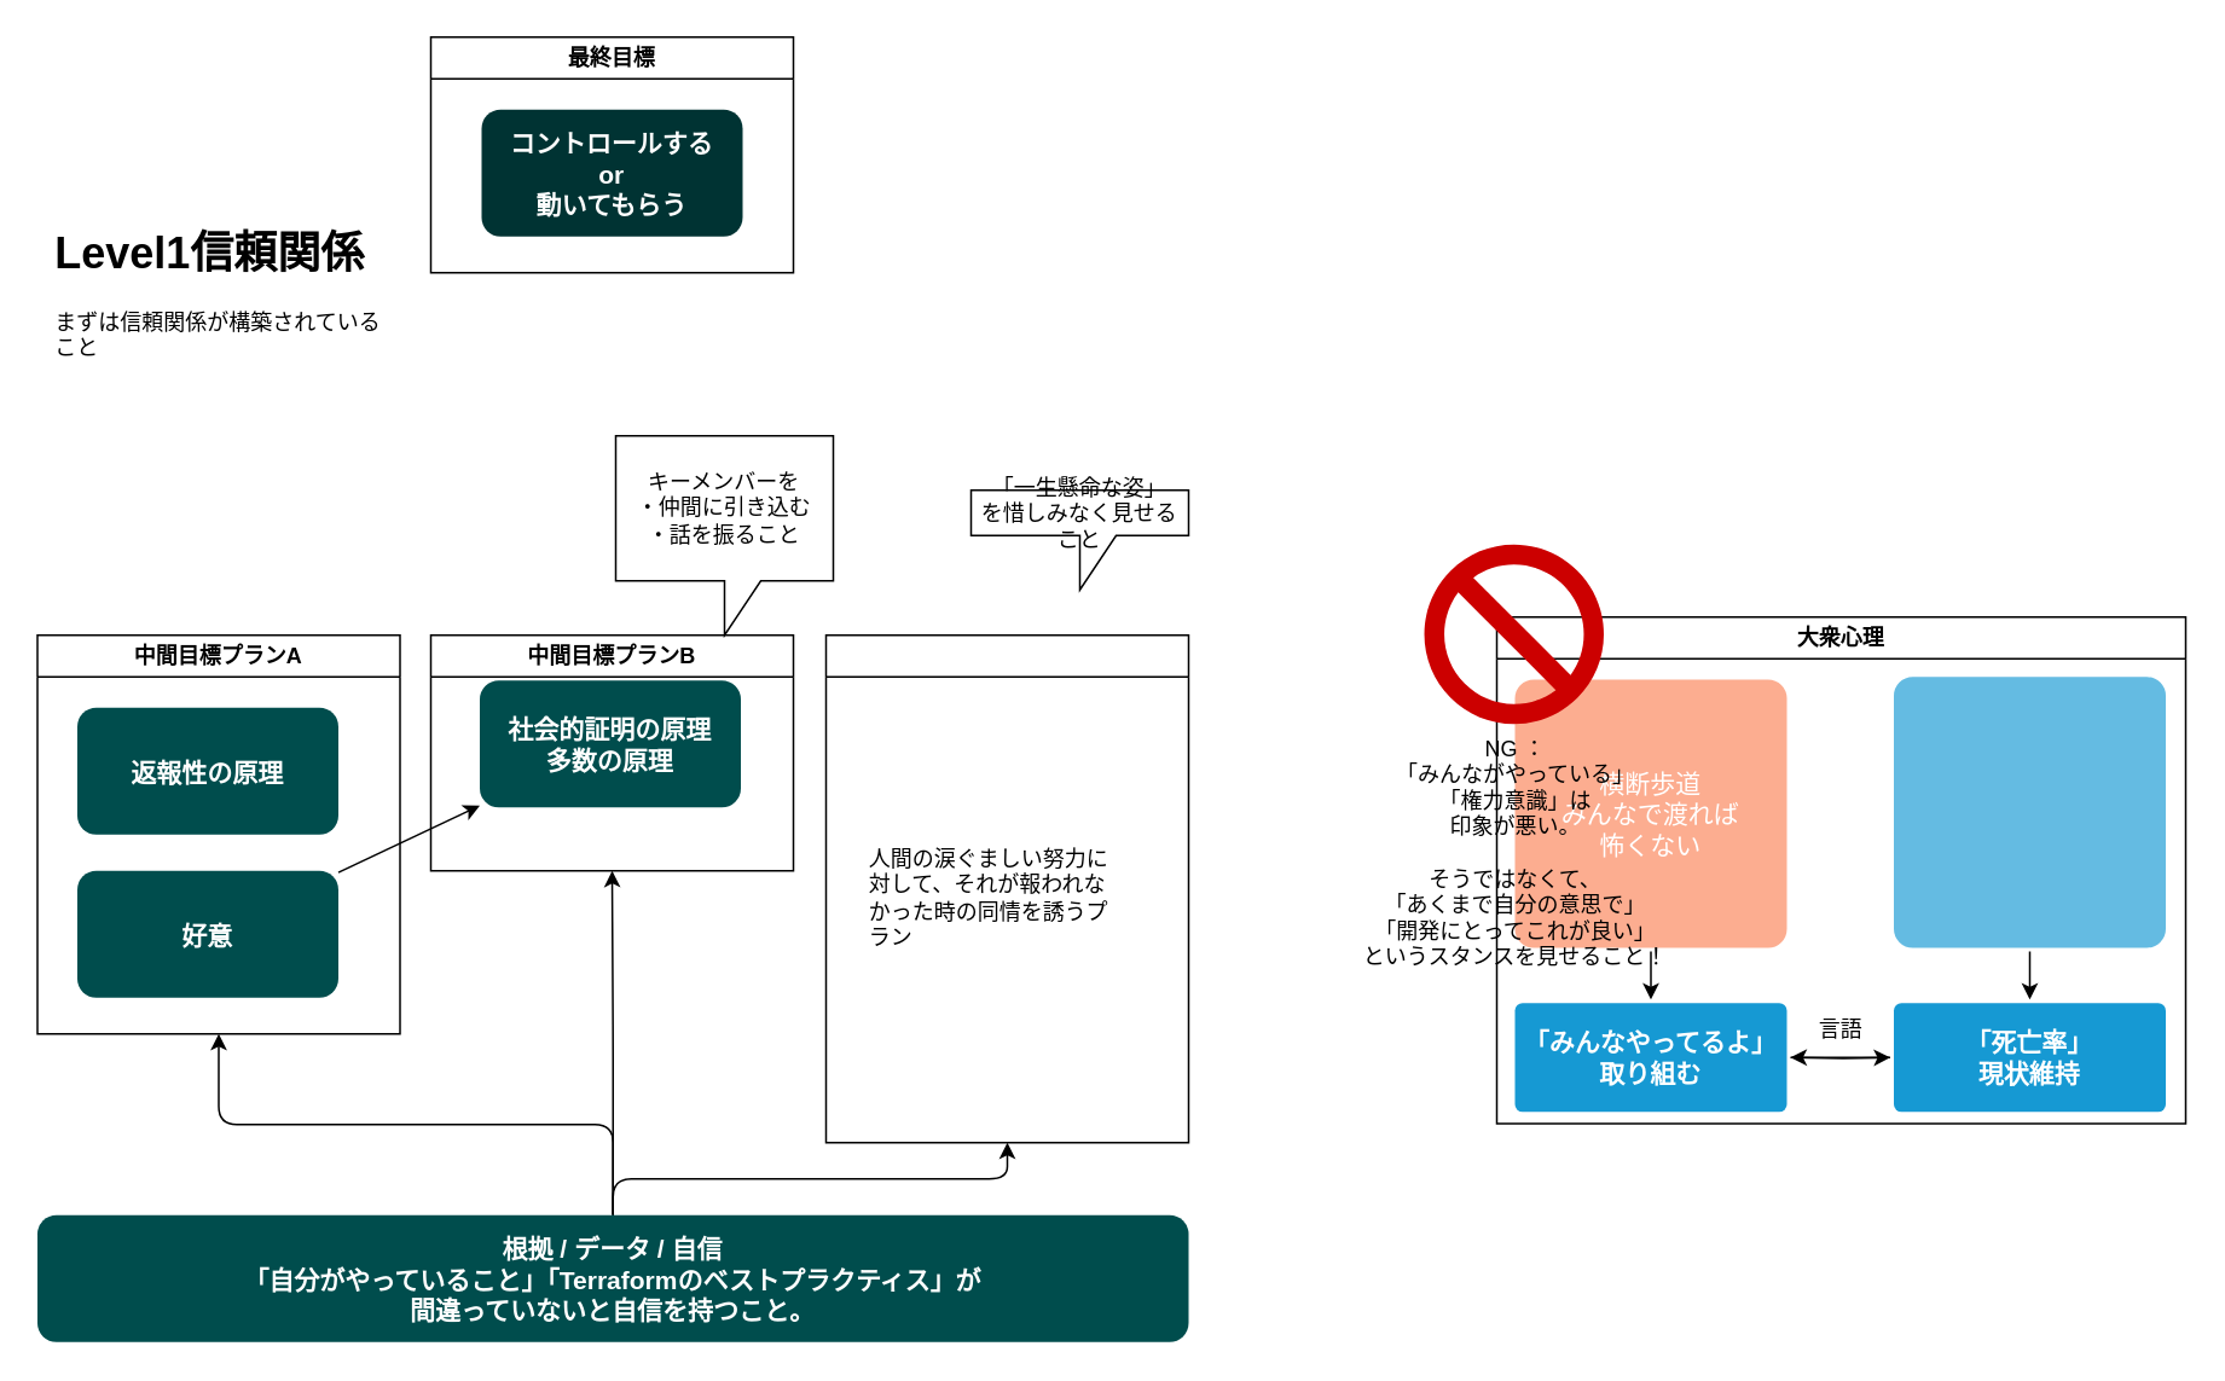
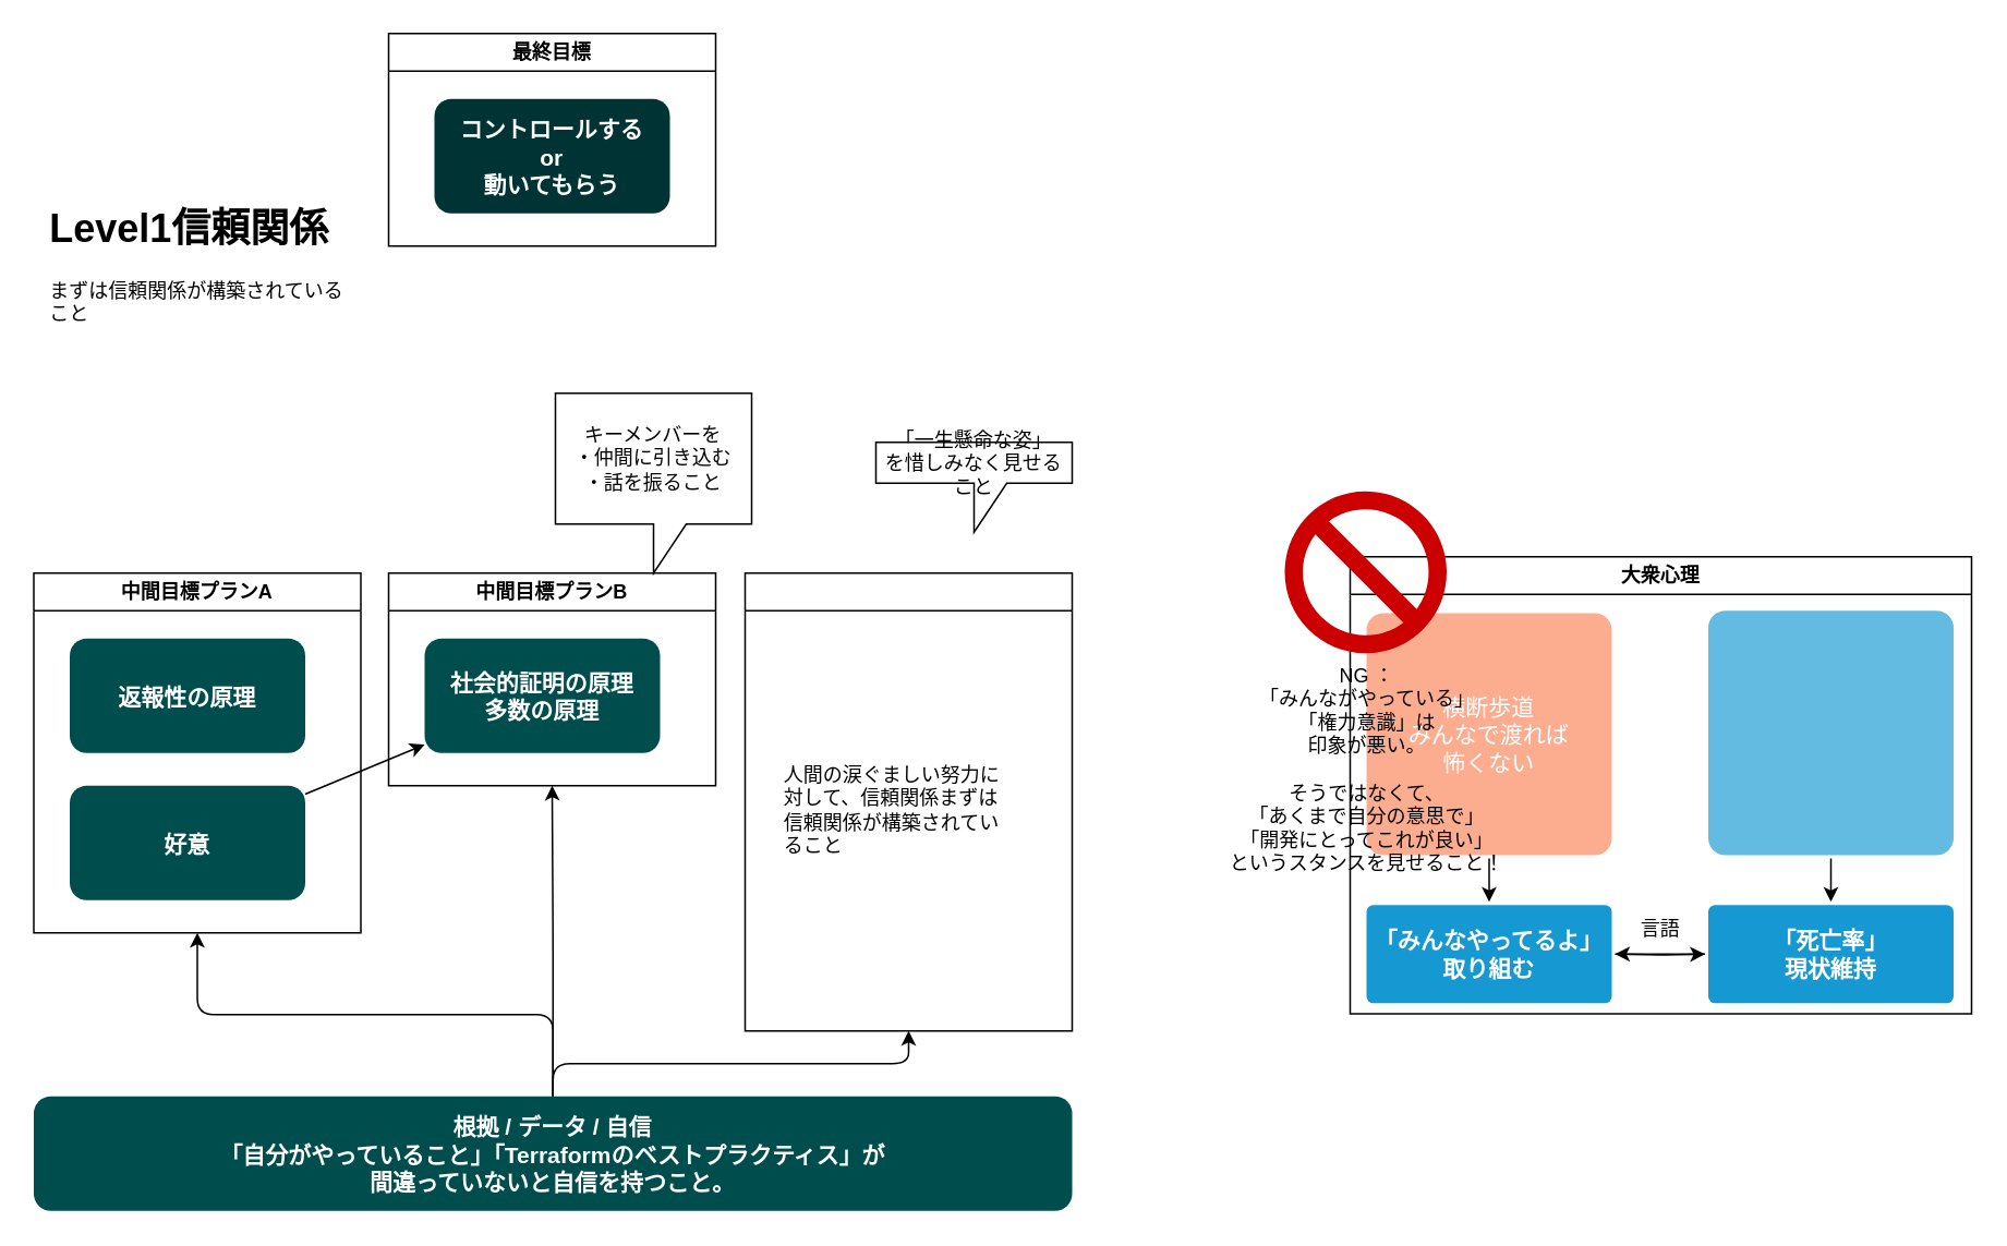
  <mxCell id="0" />
  <mxCell id="1" parent="0" />
  <mxCell id="2" value="&lt;h1&gt;Level1信頼関係&lt;/h1&gt;&lt;p&gt;まずは信頼関係が構築されていること&lt;/p&gt;" style="text;html=1;strokeColor=none;fillColor=none;spacing=5;spacingTop=-20;whiteSpace=wrap;overflow=hidden;rounded=0;" parent="1" vertex="1"><mxGeometry x="25" y="120" width="190" height="120" as="geometry" /></mxCell>
  <mxCell id="3" value="最終目標" style="swimlane;whiteSpace=wrap;html=1;fillColor=#FFFFFF;" parent="1" vertex="1"><mxGeometry x="237" y="20" width="200" height="130" as="geometry" /></mxCell>
  <mxCell id="4" value="コントロールする&#10;or&#10;動いてもらう" style="rounded=1;fillColor=#003333;strokeColor=none;shadow=0;gradientColor=none;fontStyle=1;fontColor=#FFFFFF;fontSize=14;" parent="3" vertex="1"><mxGeometry x="28" y="40" width="144" height="70" as="geometry" /></mxCell>
  <mxCell id="5" value="中間目標プランA" style="swimlane;whiteSpace=wrap;html=1;fillColor=#FFFFFF;" parent="1" vertex="1"><mxGeometry x="20" y="350" width="200" height="220" as="geometry" /></mxCell>
  <mxCell id="6" style="edgeStyle=none;html=1;" parent="5" source="7" target="10" edge="1"><mxGeometry relative="1" as="geometry" /></mxCell>
  <mxCell id="7" value="好意" style="rounded=1;fillColor=#004D4D;strokeColor=none;shadow=0;gradientColor=none;fontStyle=1;fontColor=#FFFFFF;fontSize=14;" parent="5" vertex="1"><mxGeometry x="22" y="130" width="144" height="70" as="geometry" /></mxCell>
  <mxCell id="8" value="返報性の原理" style="rounded=1;fillColor=#004D4D;strokeColor=none;shadow=0;gradientColor=none;fontStyle=1;fontColor=#FFFFFF;fontSize=14;" parent="5" vertex="1"><mxGeometry x="22" y="40" width="144" height="70" as="geometry" /></mxCell>
  <mxCell id="9" value="中間目標プランB" style="swimlane;whiteSpace=wrap;html=1;fillColor=#FFFFFF;" parent="1" vertex="1"><mxGeometry x="237" y="350" width="200" height="130" as="geometry" /></mxCell>
- <mxCell id="10" value="社会的証明の原理&#10;多数の原理" style="rounded=1;fillColor=#004D4D;strokeColor=none;shadow=0;gradientColor=none;fontStyle=1;fontColor=#FFFFFF;fontSize=14;" parent="9" vertex="1"><mxGeometry x="27" y="25" width="144" height="70" as="geometry" /></mxCell>
+ <mxCell id="10" value="社会的証明の原理&#10;多数の原理" style="rounded=1;fillColor=#004D4D;strokeColor=none;shadow=0;gradientColor=none;fontStyle=1;fontColor=#FFFFFF;fontSize=14;" parent="9" vertex="1"><mxGeometry x="22" y="40" width="144" height="70" as="geometry" /></mxCell>
  <mxCell id="11" value="" style="swimlane;whiteSpace=wrap;html=1;fillColor=#FFFFFF;" parent="1" vertex="1"><mxGeometry x="455" y="350" width="200" height="280" as="geometry" /></mxCell>
- <mxCell id="12" value="人間の涙ぐましい努力に対して、それが報われなかった時の同情を誘うプラン" style="text;html=1;strokeColor=none;fillColor=none;align=left;verticalAlign=middle;whiteSpace=wrap;rounded=0;" parent="11" vertex="1"><mxGeometry x="22" y="120" width="138" height="50" as="geometry" /></mxCell>
+ <mxCell id="12" value="人間の涙ぐましい努力に対して、信頼関係まずは信頼関係が構築されていること" style="text;html=1;strokeColor=none;fillColor=none;align=left;verticalAlign=middle;whiteSpace=wrap;rounded=0;" parent="11" vertex="1"><mxGeometry x="22" y="120" width="138" height="50" as="geometry" /></mxCell>
  <mxCell id="13" value="キーメンバーを&lt;br&gt;・仲間に引き込む&lt;br&gt;・話を振ること" style="shape=callout;whiteSpace=wrap;html=1;perimeter=calloutPerimeter;" vertex="1" parent="1"><mxGeometry x="339" y="240" width="120" height="110" as="geometry" /></mxCell>
  <mxCell id="14" value="「一生懸命な姿」&lt;br&gt;を惜しみなく見せること" style="shape=callout;whiteSpace=wrap;html=1;perimeter=calloutPerimeter;" vertex="1" parent="1"><mxGeometry x="535" y="270" width="120" height="55" as="geometry" /></mxCell>
  <mxCell id="15" value="大衆心理" style="swimlane;whiteSpace=wrap;html=1;" vertex="1" parent="1"><mxGeometry x="825" y="340" width="380" height="279.5" as="geometry" /></mxCell>
  <mxCell id="16" style="edgeStyle=orthogonalEdgeStyle;rounded=0;orthogonalLoop=1;jettySize=auto;html=1;" edge="1" parent="15" source="17"><mxGeometry relative="1" as="geometry"><mxPoint x="162" y="243" as="targetPoint" /></mxGeometry></mxCell>
  <mxCell id="17" value="「死亡率」&lt;br&gt;現状維持" style="rounded=1;whiteSpace=wrap;html=1;shadow=0;labelBackgroundColor=none;strokeColor=none;strokeWidth=3;fillColor=#1699d3;fontFamily=Helvetica;fontSize=14;fontColor=#FFFFFF;align=center;spacing=5;fontStyle=1;arcSize=7;perimeterSpacing=2;" vertex="1" parent="15"><mxGeometry x="219" y="213" width="150" height="60" as="geometry" /></mxCell>
  <mxCell id="18" style="edgeStyle=orthogonalEdgeStyle;rounded=0;orthogonalLoop=1;jettySize=auto;html=1;entryX=0;entryY=0.5;entryDx=0;entryDy=0;" edge="1" parent="15" target="17"><mxGeometry relative="1" as="geometry"><mxPoint x="162" y="243" as="sourcePoint" /></mxGeometry></mxCell>
  <mxCell id="19" style="edgeStyle=orthogonalEdgeStyle;rounded=0;orthogonalLoop=1;jettySize=auto;html=1;entryX=0.5;entryY=0;entryDx=0;entryDy=0;" edge="1" parent="15" source="20" target="17"><mxGeometry relative="1" as="geometry" /></mxCell>
  <mxCell id="20" value="" style="rounded=1;whiteSpace=wrap;html=1;shadow=0;labelBackgroundColor=none;strokeColor=none;strokeWidth=3;fillColor=#64bbe2;fontFamily=Helvetica;fontSize=14;fontColor=#FFFFFF;align=center;spacing=5;arcSize=7;perimeterSpacing=2;" vertex="1" parent="15"><mxGeometry x="219" y="33" width="150" height="149.5" as="geometry" /></mxCell>
  <mxCell id="21" value="言語" style="text;html=1;strokeColor=none;fillColor=none;align=center;verticalAlign=middle;whiteSpace=wrap;rounded=0;" vertex="1" parent="15"><mxGeometry x="160" y="213" width="60" height="30" as="geometry" /></mxCell>
  <mxCell id="22" style="edgeStyle=orthogonalEdgeStyle;rounded=0;orthogonalLoop=1;jettySize=auto;html=1;entryX=0.5;entryY=0;entryDx=0;entryDy=0;" edge="1" parent="15" source="23" target="24"><mxGeometry relative="1" as="geometry" /></mxCell>
  <mxCell id="23" value="横断歩道&lt;br&gt;みんなで渡れば&lt;br&gt;怖くない" style="rounded=1;whiteSpace=wrap;html=1;shadow=0;labelBackgroundColor=none;strokeColor=none;strokeWidth=3;fillColor=#FCAD90;fontFamily=Helvetica;fontSize=14;fontColor=#FFFFFF;align=center;spacing=5;arcSize=7;perimeterSpacing=2;" vertex="1" parent="15"><mxGeometry x="10" y="34.5" width="150" height="148" as="geometry" /></mxCell>
  <mxCell id="24" value="「みんなやってるよ」&lt;br&gt;取り組む" style="rounded=1;whiteSpace=wrap;html=1;shadow=0;labelBackgroundColor=none;strokeColor=none;strokeWidth=3;fillColor=#1699d3;fontFamily=Helvetica;fontSize=14;fontColor=#FFFFFF;align=center;spacing=5;fontStyle=1;arcSize=7;perimeterSpacing=2;" vertex="1" parent="15"><mxGeometry x="10" y="213" width="150" height="60" as="geometry" /></mxCell>
  <mxCell id="25" value="NG ：&lt;br&gt;「みんながやっている」&lt;br&gt;「権力意識」は&lt;br&gt;印象が悪い。&lt;br&gt;&lt;br&gt;そうではなくて、&lt;br&gt;「あくまで自分の意思で」&lt;br&gt;「開発にとってこれが良い」&lt;br&gt;というスタンスを見せること！" style="shape=mxgraph.signs.safety.no;html=1;pointerEvents=1;fillColor=#CC0000;strokeColor=none;verticalLabelPosition=bottom;verticalAlign=top;align=center;" vertex="1" parent="1"><mxGeometry x="785" y="300" width="99" height="99" as="geometry" /></mxCell>
  <mxCell id="26" style="edgeStyle=orthogonalEdgeStyle;html=1;entryX=0.5;entryY=1;entryDx=0;entryDy=0;" edge="1" parent="1" source="29" target="5"><mxGeometry relative="1" as="geometry" /></mxCell>
  <mxCell id="27" style="edgeStyle=orthogonalEdgeStyle;html=1;entryX=0.5;entryY=1;entryDx=0;entryDy=0;" edge="1" parent="1" source="29" target="9"><mxGeometry relative="1" as="geometry" /></mxCell>
  <mxCell id="28" style="edgeStyle=orthogonalEdgeStyle;html=1;entryX=0.5;entryY=1;entryDx=0;entryDy=0;" edge="1" parent="1" source="29" target="11"><mxGeometry relative="1" as="geometry" /></mxCell>
  <mxCell id="29" value="根拠 / データ / 自信&#10;「自分がやっていること」「Terraformのベストプラクティス」が&#10;間違っていないと自信を持つこと。" style="rounded=1;fillColor=#004D4D;strokeColor=none;shadow=0;gradientColor=none;fontStyle=1;fontColor=#FFFFFF;fontSize=14;" vertex="1" parent="1"><mxGeometry x="20" y="670" width="635" height="70" as="geometry" /></mxCell>
